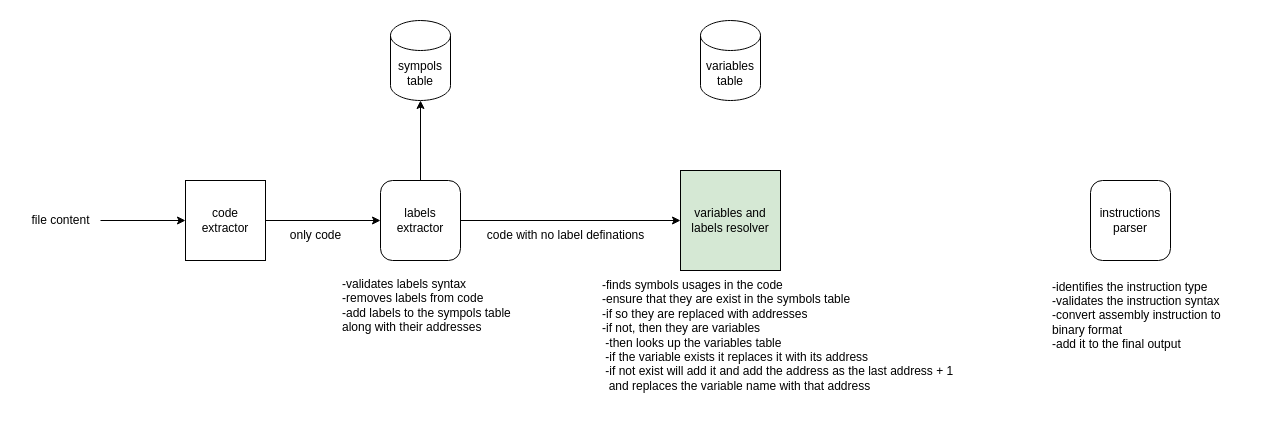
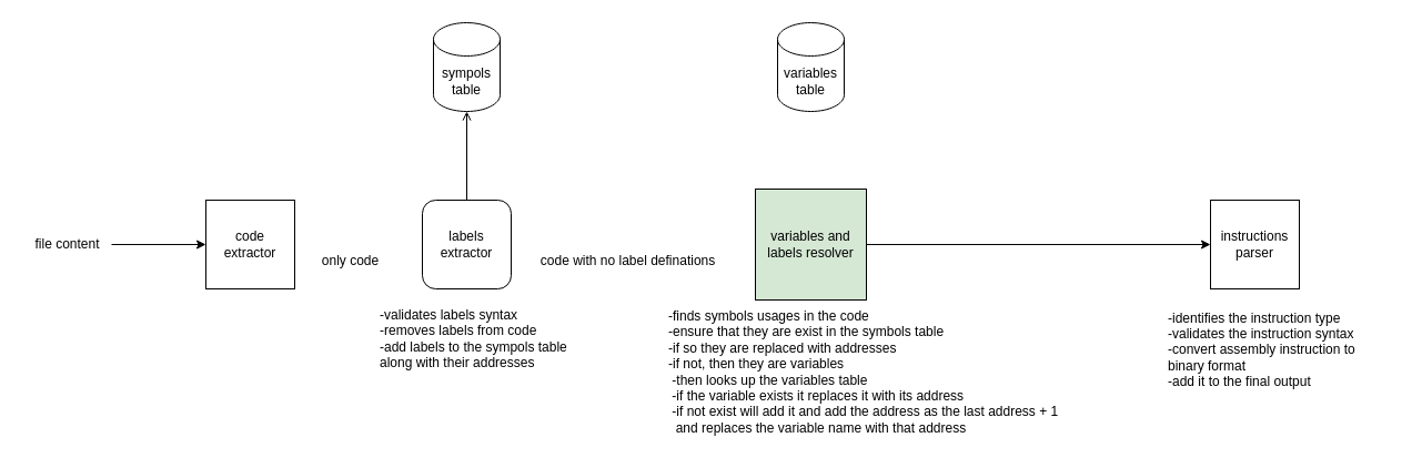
  <mxCell id="0" />
  <mxCell id="1" parent="0" />
- <mxCell id="2" style="edgeStyle=none;html=1;" parent="1" source="3" target="6" edge="1"><mxGeometry relative="1" as="geometry" /></mxCell>
  <mxCell id="3" value="code &lt;br&gt;extractor" style="whiteSpace=wrap;html=1;aspect=fixed;" parent="1" vertex="1"><mxGeometry x="185" y="180" width="80" height="80" as="geometry" /></mxCell>
- <mxCell id="4" style="edgeStyle=none;html=1;" parent="1" source="6" target="8" edge="1"><mxGeometry relative="1" as="geometry" /></mxCell>
- <mxCell id="5" style="edgeStyle=none;html=1;entryX=0.5;entryY=1;entryDx=0;entryDy=0;entryPerimeter=0;" parent="1" source="6" target="12" edge="1"><mxGeometry relative="1" as="geometry" /></mxCell>
+ <mxCell id="5" style="edgeStyle=none;html=1;entryX=0.5;entryY=1;entryDx=0;entryDy=0;entryPerimeter=0;endArrow=open;" parent="1" source="6" target="12" edge="1"><mxGeometry relative="1" as="geometry" /></mxCell>
  <mxCell id="6" value="labels extractor" style="whiteSpace=wrap;html=1;aspect=fixed;rounded=1;" parent="1" vertex="1"><mxGeometry x="380" y="180" width="80" height="80" as="geometry" /></mxCell>
+ <mxCell id="7" style="edgeStyle=none;html=1;entryX=0;entryY=0.5;entryDx=0;entryDy=0;" parent="1" source="8" target="17" edge="1"><mxGeometry relative="1" as="geometry" /></mxCell>
  <mxCell id="8" value="variables and labels resolver" style="whiteSpace=wrap;html=1;aspect=fixed;fillColor=#d5e8d4;" parent="1" vertex="1"><mxGeometry x="680" y="170" width="100" height="100" as="geometry" /></mxCell>
  <mxCell id="9" style="edgeStyle=none;html=1;" parent="1" target="3" edge="1"><mxGeometry relative="1" as="geometry"><mxPoint x="100" y="220" as="sourcePoint" /></mxGeometry></mxCell>
  <mxCell id="10" value="file content" style="text;html=1;align=center;verticalAlign=middle;resizable=0;points=[];autosize=1;strokeColor=none;fillColor=none;" parent="1" vertex="1"><mxGeometry x="20" y="205" width="80" height="30" as="geometry" /></mxCell>
  <mxCell id="11" value="only code" style="text;html=1;align=center;verticalAlign=middle;resizable=0;points=[];autosize=1;strokeColor=none;fillColor=none;" parent="1" vertex="1"><mxGeometry x="280" y="220" width="70" height="30" as="geometry" /></mxCell>
  <mxCell id="12" value="sympols&lt;br&gt;table" style="shape=cylinder3;whiteSpace=wrap;html=1;boundedLbl=1;backgroundOutline=1;size=15;" parent="1" vertex="1"><mxGeometry x="390" y="20" width="60" height="80" as="geometry" /></mxCell>
  <mxCell id="13" value="-validates labels syntax&lt;br&gt;-removes labels from code &lt;br&gt;-add labels to the sympols table &lt;br&gt;along with their addresses" style="text;html=1;align=left;verticalAlign=middle;resizable=0;points=[];autosize=1;strokeColor=none;fillColor=none;" parent="1" vertex="1"><mxGeometry x="340" y="270" width="190" height="70" as="geometry" /></mxCell>
  <mxCell id="14" value="code with no label definations" style="text;html=1;align=center;verticalAlign=middle;resizable=0;points=[];autosize=1;strokeColor=none;fillColor=none;" parent="1" vertex="1"><mxGeometry x="475" y="220" width="180" height="30" as="geometry" /></mxCell>
  <mxCell id="15" value="-finds symbols usages in the code&lt;br&gt;-ensure that they are exist in the symbols table&lt;br&gt;-if so they are replaced with addresses&lt;br&gt;-if not, then they are variables&lt;br&gt;&amp;nbsp;-then looks up the variables table&lt;br&gt;&amp;nbsp;-if the variable exists it replaces it with its address&lt;br&gt;&amp;nbsp;-if not exist will add it and add the address as the last address + 1&lt;br&gt;&amp;nbsp; and replaces the variable name with that address" style="text;html=1;align=left;verticalAlign=middle;resizable=0;points=[];autosize=1;strokeColor=none;fillColor=none;" parent="1" vertex="1"><mxGeometry x="600" y="270" width="370" height="130" as="geometry" /></mxCell>
  <mxCell id="16" value="variables&lt;br&gt;table" style="shape=cylinder3;whiteSpace=wrap;html=1;boundedLbl=1;backgroundOutline=1;size=15;" parent="1" vertex="1"><mxGeometry x="700" y="20" width="60" height="80" as="geometry" /></mxCell>
- <mxCell id="17" value="instructions&lt;br&gt;parser" style="whiteSpace=wrap;html=1;aspect=fixed;rounded=1;" parent="1" vertex="1"><mxGeometry x="1090" y="180" width="80" height="80" as="geometry" /></mxCell>
+ <mxCell id="17" value="instructions&lt;br&gt;parser" style="whiteSpace=wrap;html=1;aspect=fixed;" parent="1" vertex="1"><mxGeometry x="1090" y="180" width="80" height="80" as="geometry" /></mxCell>
  <mxCell id="18" value="-identifies the instruction type&lt;br&gt;-validates the instruction syntax&lt;br&gt;-convert assembly instruction to&amp;nbsp;&lt;br&gt;binary format&lt;br&gt;-add it to the final output" style="text;html=1;align=left;verticalAlign=middle;resizable=0;points=[];autosize=1;strokeColor=none;fillColor=none;" parent="1" vertex="1"><mxGeometry x="1050" y="270" width="200" height="90" as="geometry" /></mxCell>
